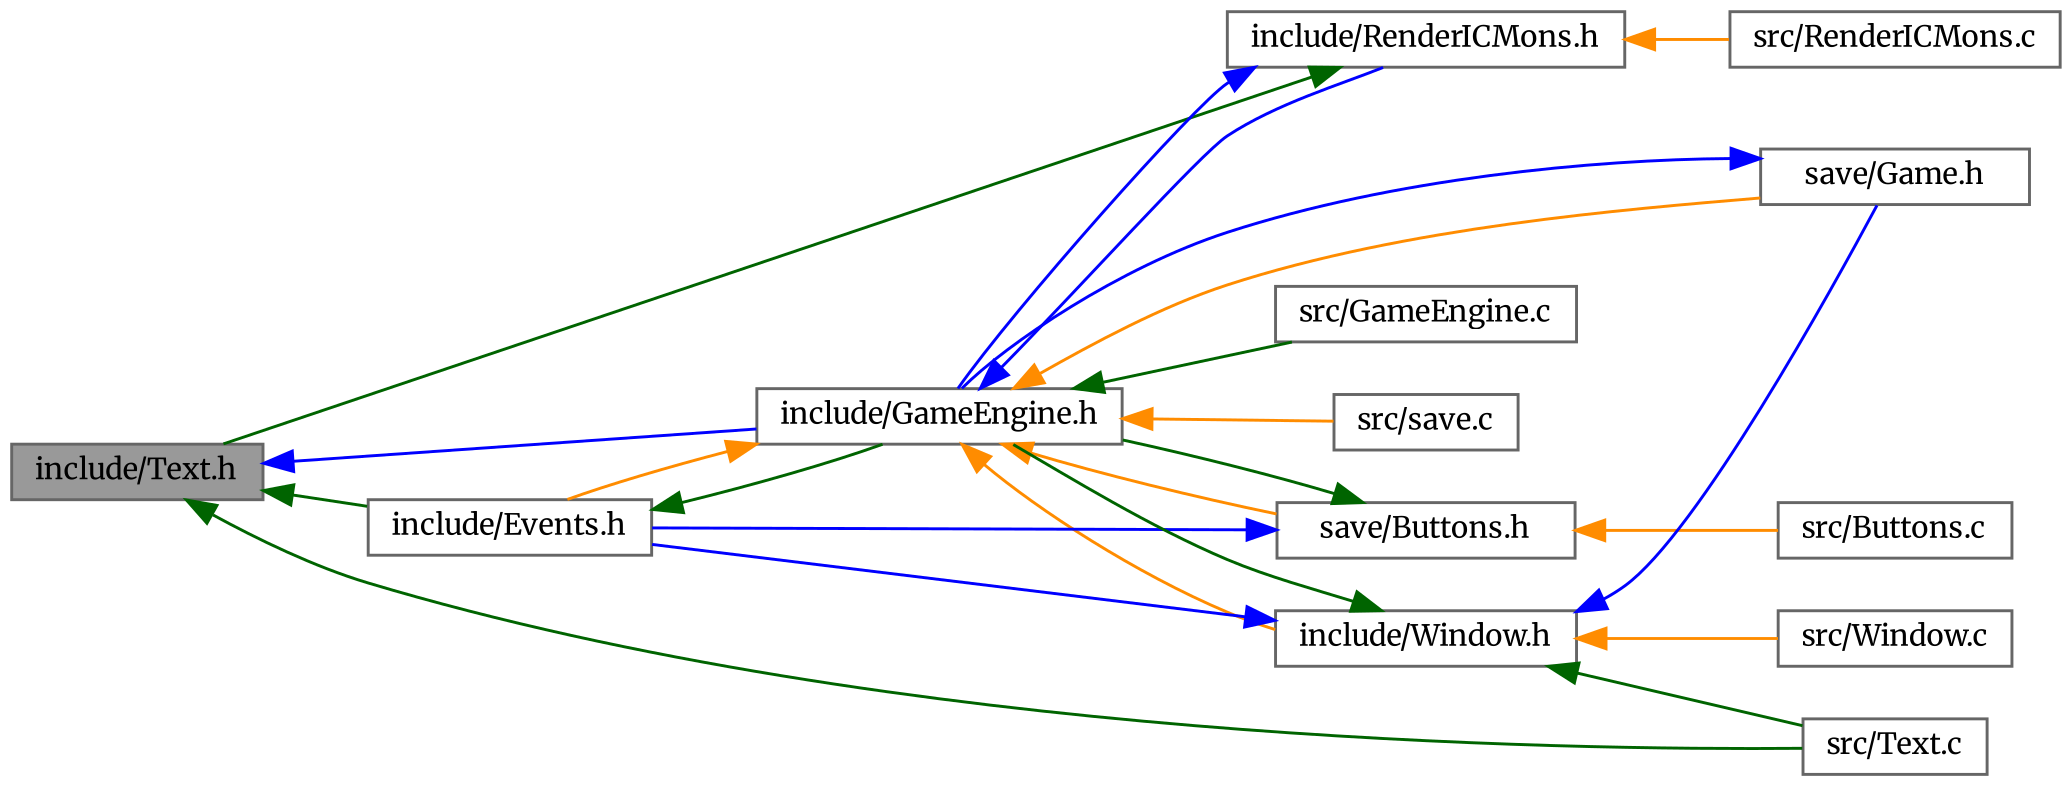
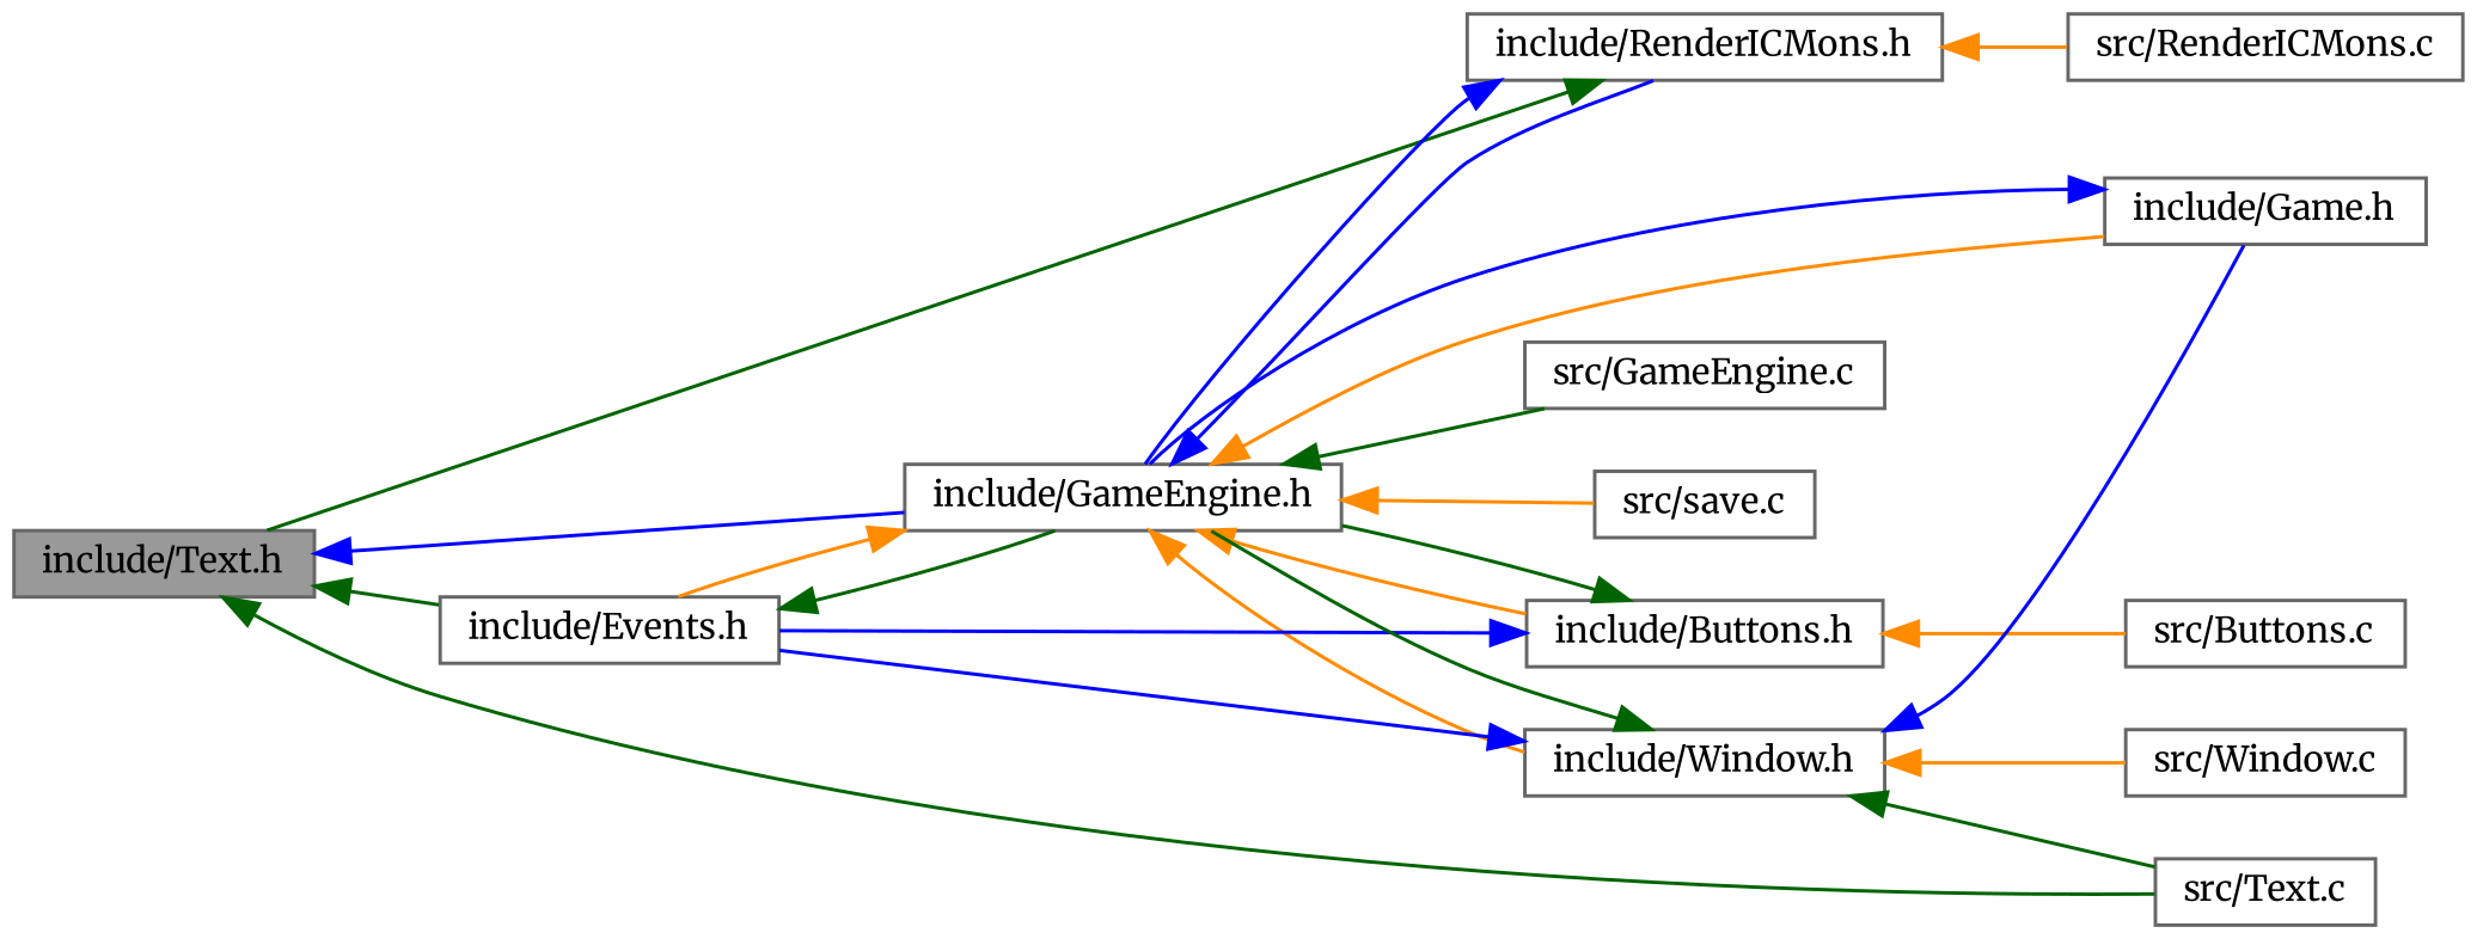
  digraph {
    fontname=Merriweather
    rankdir=LR
    node [color=grey40 fillcolor=white fontname=Merriweather fontsize=10 shape=box style=filled]
    edge [color=darkgreen dir=back fontname=Merriweather fontsize=10 labelfontname=Helvetica labelfontsize=10 style=solid]
    n1 [color=gray40 fillcolor=grey60 fontcolor=black height=0.2 label="include/Text.h" width=0.4]
    n2 [height=0.2 label="include/Events.h" width=0.4]
    n3 [height=0.2 label="include/GameEngine.h" width=0.4]
    n4 [height=0.2 label="src/Text.c" width=0.4]
    n5 [height=0.2 label="include/RenderICMons.h" width=0.4]
-   n6 [height=0.2 label="save/Buttons.h" width=0.4]
-   n7 [height=0.2 label="save/Game.h" width=0.4]
+   n6 [height=0.2 label="include/Buttons.h" width=0.4]
+   n7 [height=0.2 label="include/Game.h" width=0.4]
    n8 [height=0.2 label="include/Window.h" width=0.4]
    n9 [height=0.2 label="src/GameEngine.c" width=0.4]
    n10 [height=0.2 label="src/save.c" width=0.4]
    n11 [height=0.2 label="src/RenderICMons.c" width=0.4]
    n12 [height=0.2 label="src/Buttons.c" width=0.4]
    n13 [height=0.2 label="src/Window.c" width=0.4]
    n1 -> n2
    n1 -> n3 [color=blue]
    n1 -> n4
    n2 -> n3
    n3 -> n2 [color=darkorange]
    n3 -> n5 [color=blue]
    n3 -> n6 [color=darkorange]
    n3 -> n7 [color=darkorange]
    n3 -> n8 [color=darkorange]
    n3 -> n9
    n3 -> n10 [color=darkorange]
    n5 -> n1
    n5 -> n3 [color=blue]
    n5 -> n11 [color=darkorange]
    n6 -> n2 [color=blue]
    n6 -> n3
    n6 -> n12 [color=darkorange]
    n7 -> n3 [color=blue]
    n8 -> n2 [color=blue]
    n8 -> n3
    n8 -> n4
    n8 -> n7 [color=blue]
    n8 -> n13 [color=darkorange]
  }
